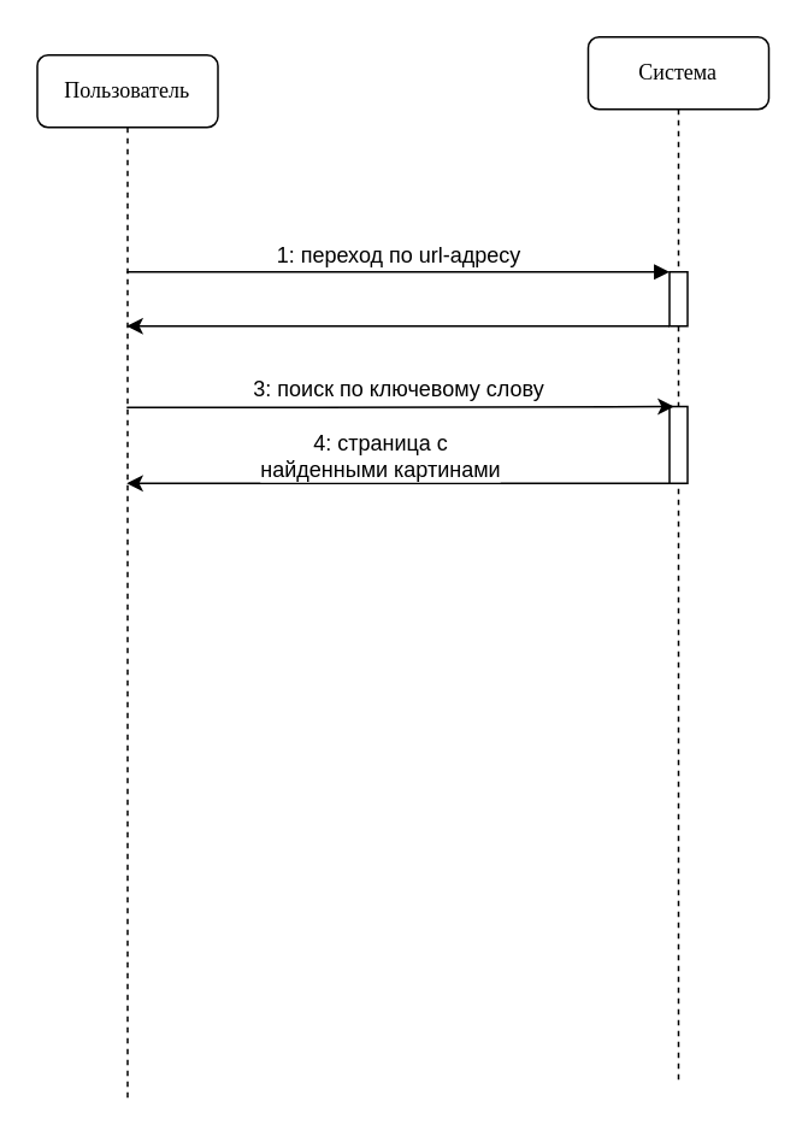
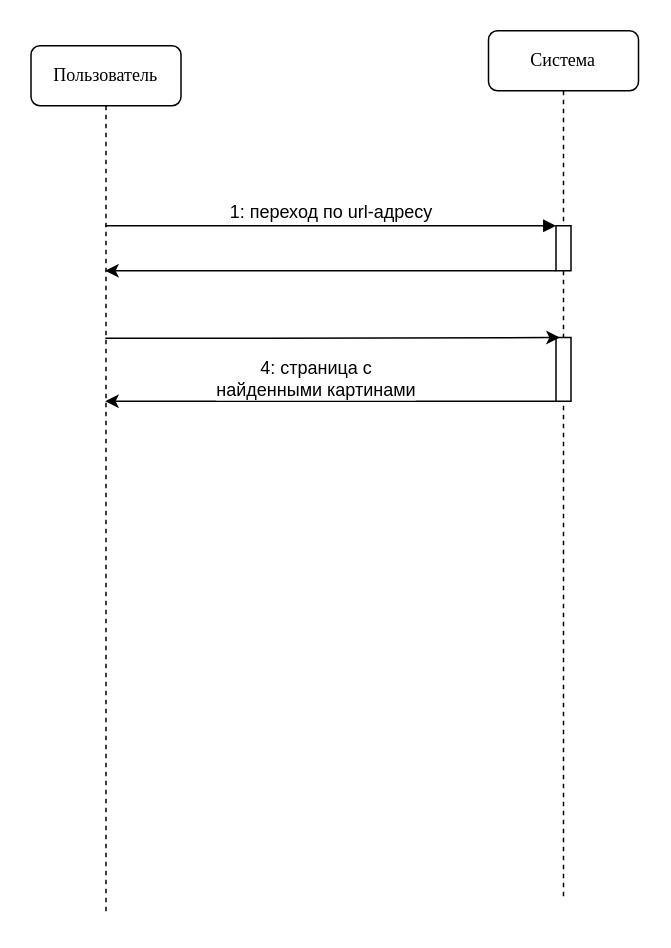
  <mxCell id="0" />
  <mxCell id="1" parent="0" />
  <mxCell id="2" value="Система" style="shape=umlLifeline;perimeter=lifelinePerimeter;whiteSpace=wrap;html=1;container=1;collapsible=0;recursiveResize=0;outlineConnect=0;rounded=1;shadow=0;comic=0;labelBackgroundColor=none;strokeWidth=1;fontFamily=Verdana;fontSize=12;align=center;" parent="1" vertex="1"><mxGeometry x="325" y="20" width="100" height="580" as="geometry" /></mxCell>
  <mxCell id="3" value="" style="html=1;points=[];perimeter=orthogonalPerimeter;rounded=0;shadow=0;comic=0;labelBackgroundColor=none;strokeWidth=1;fontFamily=Verdana;fontSize=12;align=center;" parent="2" vertex="1"><mxGeometry x="45" y="130" width="10" height="30" as="geometry" /></mxCell>
  <mxCell id="4" value="" style="rounded=0;whiteSpace=wrap;html=1;rotation=90;" vertex="1" parent="2"><mxGeometry x="28.75" y="220.75" width="42.5" height="10" as="geometry" /></mxCell>
  <mxCell id="5" value="Пользователь" style="shape=umlLifeline;perimeter=lifelinePerimeter;whiteSpace=wrap;html=1;container=1;collapsible=0;recursiveResize=0;outlineConnect=0;rounded=1;shadow=0;comic=0;labelBackgroundColor=none;strokeWidth=1;fontFamily=Verdana;fontSize=12;align=center;" parent="1" vertex="1"><mxGeometry x="20" y="30" width="100" height="580" as="geometry" /></mxCell>
  <mxCell id="6" value="&lt;font face=&quot;Helvetica&quot; style=&quot;font-size: 12px;&quot;&gt;1: переход по url-адресу&lt;/font&gt;" style="html=1;verticalAlign=bottom;endArrow=block;entryX=0;entryY=0;labelBackgroundColor=none;fontFamily=Verdana;fontSize=12;edgeStyle=elbowEdgeStyle;elbow=vertical;" parent="1" source="5" target="3" edge="1"><mxGeometry relative="1" as="geometry"><mxPoint x="110" y="150" as="sourcePoint" /><Array as="points"><mxPoint x="155" y="150" /><mxPoint x="165" y="120" /><mxPoint x="165" y="135" /></Array></mxGeometry></mxCell>
  <mxCell id="7" style="edgeStyle=orthogonalEdgeStyle;rounded=0;orthogonalLoop=1;jettySize=auto;html=1;" edge="1" parent="1" source="3" target="5"><mxGeometry relative="1" as="geometry"><Array as="points"><mxPoint x="175" y="180" /><mxPoint x="175" y="180" /></Array></mxGeometry></mxCell>
  <mxCell id="8" value="" style="endArrow=classic;html=1;rounded=0;entryX=0;entryY=0.75;entryDx=0;entryDy=0;" edge="1" parent="1" source="5" target="4"><mxGeometry width="50" height="50" relative="1" as="geometry"><mxPoint x="104.81" y="211" as="sourcePoint" /><mxPoint x="244.5" y="211" as="targetPoint" /><Array as="points"><mxPoint x="175" y="225" /></Array></mxGeometry></mxCell>
- <mxCell id="9" value="3: поиск по ключевому слову" style="text;html=1;align=center;verticalAlign=middle;resizable=0;points=[];autosize=1;strokeColor=none;fillColor=none;" vertex="1" parent="1"><mxGeometry x="135" y="200" width="170" height="30" as="geometry" /></mxCell>
  <mxCell id="10" style="edgeStyle=none;rounded=0;orthogonalLoop=1;jettySize=auto;html=1;fontFamily=Helvetica;fontSize=12;exitX=1;exitY=1;exitDx=0;exitDy=0;" edge="1" parent="1" source="4" target="5"><mxGeometry relative="1" as="geometry"><Array as="points"><mxPoint x="175" y="267" /></Array></mxGeometry></mxCell>
  <mxCell id="11" value="4: страница с &lt;br&gt;найденными картинами" style="edgeLabel;html=1;align=center;verticalAlign=middle;resizable=0;points=[];fontSize=12;fontFamily=Helvetica;" vertex="1" connectable="0" parent="10"><mxGeometry x="0.12" y="3" relative="1" as="geometry"><mxPoint x="7" y="-19" as="offset" /></mxGeometry></mxCell>
